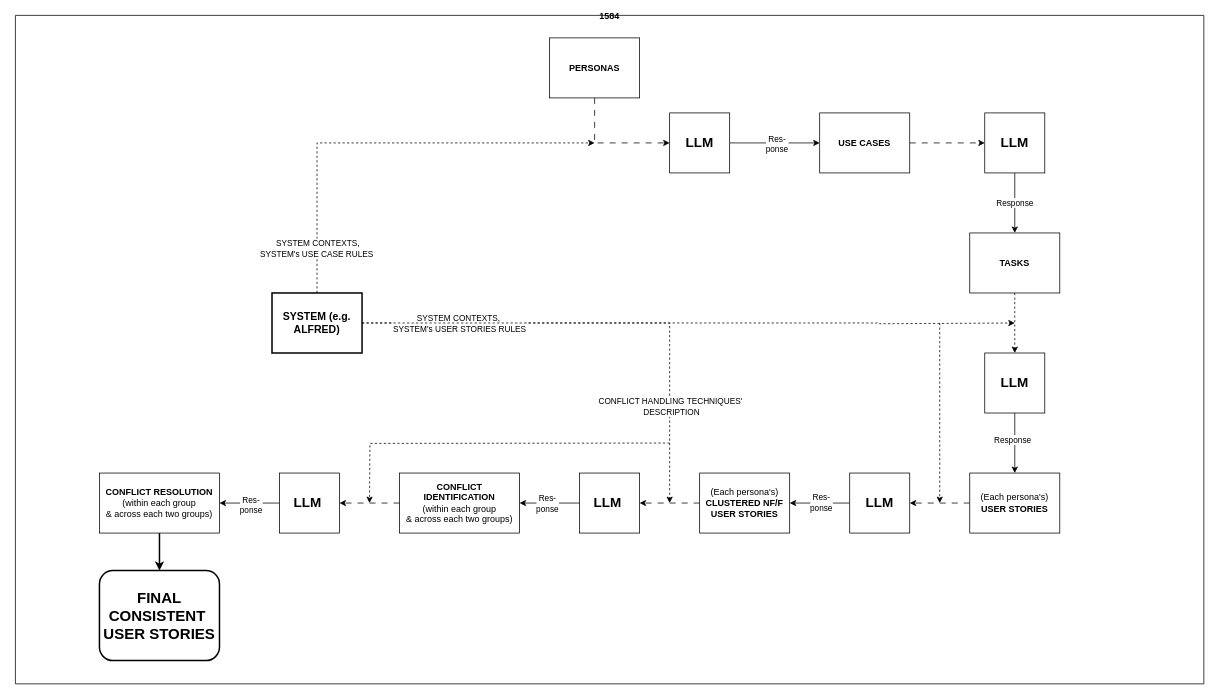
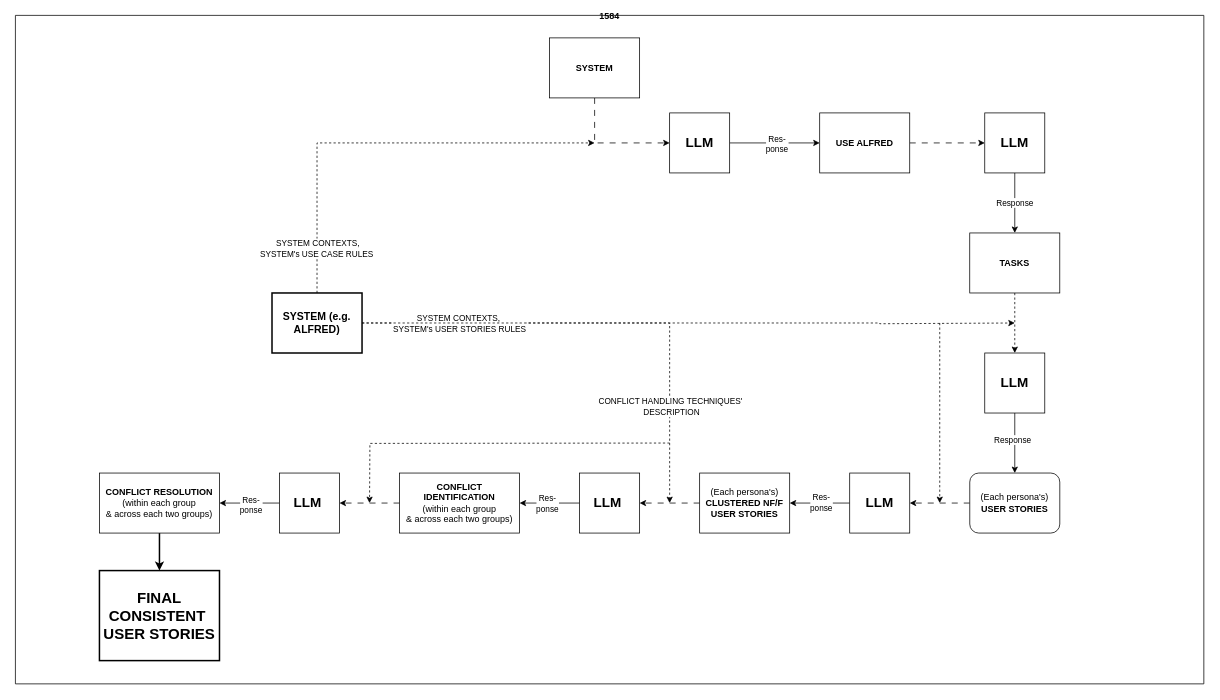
  <mxCell id="0" />
  <mxCell id="1" parent="0" />
  <mxCell id="2" style="edgeStyle=orthogonalEdgeStyle;rounded=0;orthogonalLoop=1;jettySize=auto;html=1;exitX=0.5;exitY=1;exitDx=0;exitDy=0;entryX=0;entryY=0.5;entryDx=0;entryDy=0;dashed=1;dashPattern=8 8;" edge="1" parent="1" source="43" target="13"><mxGeometry relative="1" as="geometry"><mxPoint x="892" y="109.696" as="targetPoint" /></mxGeometry></mxCell>
  <mxCell id="3" style="edgeStyle=orthogonalEdgeStyle;rounded=0;orthogonalLoop=1;jettySize=auto;html=1;exitX=0.5;exitY=0;exitDx=0;exitDy=0;dashed=1;" edge="1" parent="1" source="10"><mxGeometry relative="1" as="geometry"><mxPoint x="792" y="190" as="targetPoint" /><mxPoint x="522" y="350" as="sourcePoint" /><Array as="points"><mxPoint x="422" y="190" /></Array></mxGeometry></mxCell>
  <mxCell id="4" value="SYSTEM CONTEXTS,&lt;div&gt;SYSTEM's USE CASE RULES&amp;nbsp;&lt;/div&gt;" style="edgeLabel;html=1;align=center;verticalAlign=middle;resizable=0;points=[];" vertex="1" connectable="0" parent="3"><mxGeometry x="-0.675" y="1" relative="1" as="geometry"><mxPoint x="1" y="33" as="offset" /></mxGeometry></mxCell>
  <mxCell id="5" style="edgeStyle=orthogonalEdgeStyle;rounded=0;orthogonalLoop=1;jettySize=auto;html=1;exitX=1;exitY=0.5;exitDx=0;exitDy=0;dashed=1;" edge="1" parent="1" source="10"><mxGeometry relative="1" as="geometry"><mxPoint x="1352" y="430" as="targetPoint" /><Array as="points"><mxPoint x="1172" y="430" /><mxPoint x="1172" y="431" /><mxPoint x="1352" y="431" /></Array></mxGeometry></mxCell>
  <mxCell id="6" value="SYSTEM CONTEXTS,&amp;nbsp;&lt;div&gt;SYSTEM's USER STORIES RULES&lt;/div&gt;" style="edgeLabel;html=1;align=center;verticalAlign=middle;resizable=0;points=[];" vertex="1" connectable="0" parent="5"><mxGeometry x="-0.588" y="1" relative="1" as="geometry"><mxPoint x="-50" y="1" as="offset" /></mxGeometry></mxCell>
  <mxCell id="7" style="edgeStyle=orthogonalEdgeStyle;rounded=0;orthogonalLoop=1;jettySize=auto;html=1;exitX=1;exitY=0.5;exitDx=0;exitDy=0;dashed=1;" edge="1" parent="1" source="10"><mxGeometry relative="1" as="geometry"><mxPoint x="892" y="670" as="targetPoint" /><Array as="points"><mxPoint x="892" y="430" /></Array></mxGeometry></mxCell>
  <mxCell id="8" value="CONFLICT HANDLING TECHNIQUES'&lt;div&gt;&amp;nbsp;DESCRIPTION&lt;/div&gt;" style="edgeLabel;html=1;align=center;verticalAlign=middle;resizable=0;points=[];" vertex="1" connectable="0" parent="7"><mxGeometry x="0.466" y="-1" relative="1" as="geometry"><mxPoint x="1" y="45" as="offset" /></mxGeometry></mxCell>
  <mxCell id="9" style="edgeStyle=orthogonalEdgeStyle;rounded=0;orthogonalLoop=1;jettySize=auto;html=1;dashed=1;" edge="1" parent="1"><mxGeometry relative="1" as="geometry"><mxPoint x="492" y="670" as="targetPoint" /><mxPoint x="892" y="590" as="sourcePoint" /></mxGeometry></mxCell>
  <mxCell id="10" value="&lt;b&gt;&lt;font style=&quot;font-size: 14px;&quot;&gt;SYSTEM (e.g. ALFRED)&lt;/font&gt;&lt;/b&gt;" style="rounded=0;whiteSpace=wrap;html=1;strokeWidth=2;" vertex="1" parent="1"><mxGeometry x="362" y="390" width="120" height="80" as="geometry" /></mxCell>
  <mxCell id="11" style="edgeStyle=orthogonalEdgeStyle;rounded=0;orthogonalLoop=1;jettySize=auto;html=1;exitX=1;exitY=0.5;exitDx=0;exitDy=0;" edge="1" parent="1" source="13" target="15"><mxGeometry relative="1" as="geometry"><mxPoint x="1092" y="189.696" as="targetPoint" /></mxGeometry></mxCell>
  <mxCell id="12" value="Res-&lt;div&gt;ponse&lt;/div&gt;" style="edgeLabel;html=1;align=center;verticalAlign=middle;resizable=0;points=[];" vertex="1" connectable="0" parent="11"><mxGeometry x="0.039" y="-1" relative="1" as="geometry"><mxPoint as="offset" /></mxGeometry></mxCell>
  <mxCell id="13" value="&lt;font style=&quot;font-size: 18px;&quot;&gt;&lt;b&gt;LLM&lt;/b&gt;&lt;/font&gt;" style="rounded=0;whiteSpace=wrap;html=1;" vertex="1" parent="1"><mxGeometry x="892" y="150" width="80" height="80" as="geometry" /></mxCell>
  <mxCell id="14" style="edgeStyle=orthogonalEdgeStyle;rounded=0;orthogonalLoop=1;jettySize=auto;html=1;exitX=1;exitY=0.5;exitDx=0;exitDy=0;dashed=1;dashPattern=8 8;" edge="1" parent="1" source="15" target="18"><mxGeometry relative="1" as="geometry"><mxPoint x="1292" y="189.696" as="targetPoint" /></mxGeometry></mxCell>
- <mxCell id="15" value="&lt;b&gt;USE CASES&lt;/b&gt;" style="rounded=0;whiteSpace=wrap;html=1;" vertex="1" parent="1"><mxGeometry x="1092" y="150" width="120" height="80" as="geometry" /></mxCell>
+ <mxCell id="15" value="&lt;b&gt;USE ALFRED&lt;/b&gt;" style="rounded=0;whiteSpace=wrap;html=1;" vertex="1" parent="1"><mxGeometry x="1092" y="150" width="120" height="80" as="geometry" /></mxCell>
  <mxCell id="16" style="edgeStyle=orthogonalEdgeStyle;rounded=0;orthogonalLoop=1;jettySize=auto;html=1;exitX=0.5;exitY=1;exitDx=0;exitDy=0;" edge="1" parent="1" source="18" target="20"><mxGeometry relative="1" as="geometry"><mxPoint x="1512" y="189.696" as="targetPoint" /></mxGeometry></mxCell>
  <mxCell id="17" value="Response" style="edgeLabel;html=1;align=center;verticalAlign=middle;resizable=0;points=[];" vertex="1" connectable="0" parent="16"><mxGeometry x="-0.021" y="-1" relative="1" as="geometry"><mxPoint as="offset" /></mxGeometry></mxCell>
  <mxCell id="18" value="&lt;b&gt;&lt;font style=&quot;font-size: 18px;&quot;&gt;LLM&lt;/font&gt;&lt;/b&gt;" style="rounded=0;whiteSpace=wrap;html=1;" vertex="1" parent="1"><mxGeometry x="1312" y="150" width="80" height="80" as="geometry" /></mxCell>
  <mxCell id="19" style="edgeStyle=orthogonalEdgeStyle;rounded=0;orthogonalLoop=1;jettySize=auto;html=1;exitX=0.5;exitY=1;exitDx=0;exitDy=0;entryX=0.5;entryY=0;entryDx=0;entryDy=0;dashed=1;" edge="1" parent="1" source="20" target="25"><mxGeometry relative="1" as="geometry"><mxPoint x="1351.882" y="530" as="targetPoint" /></mxGeometry></mxCell>
  <mxCell id="20" value="&lt;b&gt;TASKS&lt;/b&gt;" style="rounded=0;whiteSpace=wrap;html=1;" vertex="1" parent="1"><mxGeometry x="1292" y="310" width="120" height="80" as="geometry" /></mxCell>
  <mxCell id="21" style="edgeStyle=orthogonalEdgeStyle;rounded=0;orthogonalLoop=1;jettySize=auto;html=1;exitX=0;exitY=0.5;exitDx=0;exitDy=0;dashed=1;dashPattern=8 8;" edge="1" parent="1" source="22" target="28"><mxGeometry relative="1" as="geometry"><mxPoint x="1172" y="670" as="targetPoint" /></mxGeometry></mxCell>
- <mxCell id="22" value="(Each persona's)&lt;div&gt;&lt;b&gt;USER STORIES&lt;/b&gt;&lt;/div&gt;" style="rounded=0;whiteSpace=wrap;html=1;" vertex="1" parent="1"><mxGeometry x="1292" y="630" width="120" height="80" as="geometry" /></mxCell>
+ <mxCell id="22" value="(Each persona's)&lt;div&gt;&lt;b&gt;USER STORIES&lt;/b&gt;&lt;/div&gt;" style="whiteSpace=wrap;html=1;rounded=1;" vertex="1" parent="1"><mxGeometry x="1292" y="630" width="120" height="80" as="geometry" /></mxCell>
  <mxCell id="23" style="edgeStyle=orthogonalEdgeStyle;rounded=0;orthogonalLoop=1;jettySize=auto;html=1;exitX=0.5;exitY=1;exitDx=0;exitDy=0;" edge="1" parent="1" source="25" target="22"><mxGeometry relative="1" as="geometry" /></mxCell>
  <mxCell id="24" value="Response" style="edgeLabel;html=1;align=center;verticalAlign=middle;resizable=0;points=[];" vertex="1" connectable="0" parent="23"><mxGeometry x="-0.12" y="-4" relative="1" as="geometry"><mxPoint as="offset" /></mxGeometry></mxCell>
  <mxCell id="25" value="&lt;b&gt;&lt;font style=&quot;font-size: 18px;&quot;&gt;LLM&lt;/font&gt;&lt;/b&gt;" style="rounded=0;whiteSpace=wrap;html=1;" vertex="1" parent="1"><mxGeometry x="1312" y="470" width="80" height="80" as="geometry" /></mxCell>
  <mxCell id="26" style="edgeStyle=orthogonalEdgeStyle;rounded=0;orthogonalLoop=1;jettySize=auto;html=1;exitX=0;exitY=0.5;exitDx=0;exitDy=0;" edge="1" parent="1" source="28" target="30"><mxGeometry relative="1" as="geometry"><mxPoint x="972" y="670.294" as="targetPoint" /></mxGeometry></mxCell>
  <mxCell id="27" value="Res-&lt;div&gt;ponse&lt;/div&gt;" style="edgeLabel;html=1;align=center;verticalAlign=middle;resizable=0;points=[];" vertex="1" connectable="0" parent="26"><mxGeometry x="-0.016" y="-1" relative="1" as="geometry"><mxPoint as="offset" /></mxGeometry></mxCell>
  <mxCell id="28" value="&lt;b&gt;&lt;font style=&quot;font-size: 18px;&quot;&gt;LLM&lt;/font&gt;&lt;/b&gt;" style="rounded=0;whiteSpace=wrap;html=1;" vertex="1" parent="1"><mxGeometry x="1132" y="630" width="80" height="80" as="geometry" /></mxCell>
  <mxCell id="29" style="edgeStyle=orthogonalEdgeStyle;rounded=0;orthogonalLoop=1;jettySize=auto;html=1;exitX=0;exitY=0.5;exitDx=0;exitDy=0;dashed=1;dashPattern=8 8;" edge="1" parent="1" source="30" target="33"><mxGeometry relative="1" as="geometry"><mxPoint x="951.842" y="790" as="targetPoint" /></mxGeometry></mxCell>
  <mxCell id="30" value="(Each persona's)&lt;div&gt;&lt;b&gt;CLUSTERED NF/F&lt;/b&gt;&lt;br&gt;&lt;div&gt;&lt;b&gt;USER STORIES&lt;/b&gt;&lt;/div&gt;&lt;/div&gt;" style="rounded=0;whiteSpace=wrap;html=1;" vertex="1" parent="1"><mxGeometry x="932" y="630" width="120" height="80" as="geometry" /></mxCell>
  <mxCell id="31" style="edgeStyle=orthogonalEdgeStyle;rounded=0;orthogonalLoop=1;jettySize=auto;html=1;exitX=0;exitY=0.5;exitDx=0;exitDy=0;entryX=1;entryY=0.5;entryDx=0;entryDy=0;" edge="1" parent="1" source="33" target="36"><mxGeometry relative="1" as="geometry"><mxPoint x="692" y="670" as="targetPoint" /></mxGeometry></mxCell>
  <mxCell id="32" value="Res-&lt;div&gt;ponse&lt;/div&gt;" style="edgeLabel;html=1;align=center;verticalAlign=middle;resizable=0;points=[];" vertex="1" connectable="0" parent="31"><mxGeometry x="0.091" relative="1" as="geometry"><mxPoint as="offset" /></mxGeometry></mxCell>
  <mxCell id="33" value="&lt;b&gt;&lt;font style=&quot;font-size: 18px;&quot;&gt;LLM&amp;nbsp;&lt;/font&gt;&lt;/b&gt;" style="rounded=0;whiteSpace=wrap;html=1;" vertex="1" parent="1"><mxGeometry x="772" y="630" width="80" height="80" as="geometry" /></mxCell>
  <mxCell id="34" value="" style="endArrow=classic;dashed=1;html=1;strokeWidth=1;rounded=0;endFill=1;" edge="1" parent="1"><mxGeometry width="50" height="50" relative="1" as="geometry"><mxPoint x="1252" y="430" as="sourcePoint" /><mxPoint x="1252" y="670" as="targetPoint" /><Array as="points"><mxPoint x="1252" y="430" /></Array></mxGeometry></mxCell>
  <mxCell id="35" style="edgeStyle=orthogonalEdgeStyle;rounded=0;orthogonalLoop=1;jettySize=auto;html=1;exitX=0;exitY=0.5;exitDx=0;exitDy=0;entryX=1;entryY=0.5;entryDx=0;entryDy=0;dashed=1;dashPattern=8 8;" edge="1" parent="1" source="36" target="41"><mxGeometry relative="1" as="geometry"><mxPoint y="670" as="targetPoint" x="412" /></mxGeometry></mxCell>
  <mxCell id="36" value="&lt;b&gt;CONFLICT IDENTIFICATION&lt;/b&gt;&lt;div&gt;(within each group&lt;/div&gt;&lt;div&gt;&amp;amp; across each two groups)&lt;/div&gt;" style="rounded=0;whiteSpace=wrap;html=1;" vertex="1" parent="1"><mxGeometry x="532" y="630" width="160" height="80" as="geometry" /></mxCell>
  <mxCell id="37" style="edgeStyle=orthogonalEdgeStyle;rounded=0;orthogonalLoop=1;jettySize=auto;html=1;exitX=0.5;exitY=1;exitDx=0;exitDy=0;strokeWidth=2;entryX=0.5;entryY=0;entryDx=0;entryDy=0;" edge="1" parent="1" source="38" target="44"><mxGeometry relative="1" as="geometry"><mxPoint x="212.368" y="790" as="targetPoint" /></mxGeometry></mxCell>
  <mxCell id="38" value="&lt;b&gt;CONFLICT RESOLUTION&lt;/b&gt;&lt;div&gt;&lt;div&gt;(within each group&lt;/div&gt;&lt;div&gt;&amp;amp; across each two groups)&lt;/div&gt;&lt;/div&gt;" style="rounded=0;whiteSpace=wrap;html=1;" vertex="1" parent="1"><mxGeometry x="132" y="630" width="160" height="80" as="geometry" /></mxCell>
  <mxCell id="39" style="edgeStyle=orthogonalEdgeStyle;rounded=0;orthogonalLoop=1;jettySize=auto;html=1;exitX=0;exitY=0.5;exitDx=0;exitDy=0;entryX=1;entryY=0.5;entryDx=0;entryDy=0;" edge="1" parent="1" source="41" target="38"><mxGeometry relative="1" as="geometry" /></mxCell>
  <mxCell id="40" value="Res-&lt;div&gt;ponse&lt;/div&gt;" style="edgeLabel;html=1;align=center;verticalAlign=middle;resizable=0;points=[];" vertex="1" connectable="0" parent="39"><mxGeometry x="-0.02" y="2" relative="1" as="geometry"><mxPoint as="offset" /></mxGeometry></mxCell>
  <mxCell id="41" value="&lt;b&gt;&lt;font style=&quot;font-size: 18px;&quot;&gt;LLM&amp;nbsp;&lt;/font&gt;&lt;/b&gt;" style="rounded=0;whiteSpace=wrap;html=1;" vertex="1" parent="1"><mxGeometry x="372" y="630" width="80" height="80" as="geometry" /></mxCell>
  <mxCell id="42" value="1584" style="swimlane;startSize=0;" vertex="1" parent="1"><mxGeometry x="20" y="20" width="1584" height="891" as="geometry" /></mxCell>
- <mxCell id="43" value="&lt;b&gt;PERSONAS&lt;/b&gt;" style="rounded=0;whiteSpace=wrap;html=1;" vertex="1" parent="42"><mxGeometry x="712" y="30" width="120" height="80" as="geometry" /></mxCell>
- <mxCell id="44" value="&lt;font style=&quot;font-size: 20px;&quot;&gt;&lt;b&gt;FINAL CONSISTENT&amp;nbsp;&lt;/b&gt;&lt;/font&gt;&lt;div&gt;&lt;font style=&quot;font-size: 20px;&quot;&gt;&lt;b&gt;USER STORIES&lt;/b&gt;&lt;/font&gt;&lt;/div&gt;" style="whiteSpace=wrap;html=1;strokeWidth=2;rounded=1;" vertex="1" parent="42"><mxGeometry x="112" y="740" width="160" height="120" as="geometry" /></mxCell>
+ <mxCell id="43" value="&lt;b&gt;SYSTEM&lt;/b&gt;" style="rounded=0;whiteSpace=wrap;html=1;" vertex="1" parent="42"><mxGeometry x="712" y="30" width="120" height="80" as="geometry" /></mxCell>
+ <mxCell id="44" value="&lt;font style=&quot;font-size: 20px;&quot;&gt;&lt;b&gt;FINAL CONSISTENT&amp;nbsp;&lt;/b&gt;&lt;/font&gt;&lt;div&gt;&lt;font style=&quot;font-size: 20px;&quot;&gt;&lt;b&gt;USER STORIES&lt;/b&gt;&lt;/font&gt;&lt;/div&gt;" style="rounded=0;whiteSpace=wrap;html=1;strokeWidth=2;" vertex="1" parent="42"><mxGeometry x="112" y="740" width="160" height="120" as="geometry" /></mxCell>
